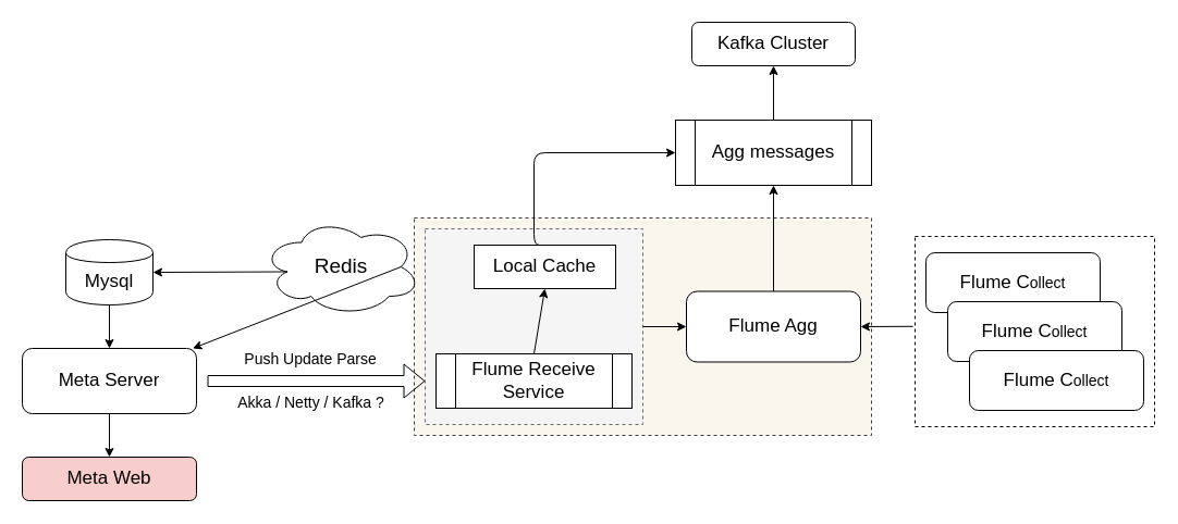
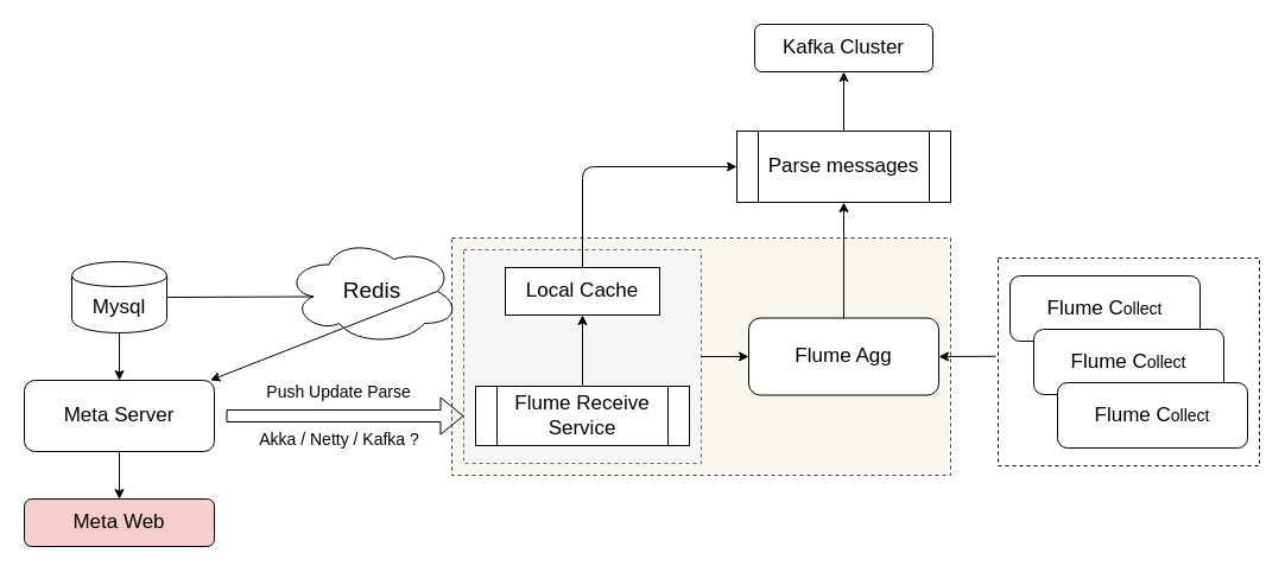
  <mxCell id="0" />
  <mxCell id="1" parent="0" />
  <mxCell id="2" value="" style="rounded=0;whiteSpace=wrap;html=1;fillColor=#f9f7ed;dashed=1;strokeColor=#36393d;" vertex="1" parent="1"><mxGeometry x="380" y="200" width="420" height="200" as="geometry" /></mxCell>
  <mxCell id="3" value="" style="rounded=0;whiteSpace=wrap;html=1;fillColor=#f5f5f5;dashed=1;strokeColor=#666666;fontColor=#333333;" vertex="1" parent="1"><mxGeometry x="390" y="210" width="200" height="180" as="geometry" /></mxCell>
  <mxCell id="4" value="&lt;font style=&quot;font-size: 17px&quot;&gt;Meta Server&lt;/font&gt;" style="rounded=1;whiteSpace=wrap;html=1;" vertex="1" parent="1"><mxGeometry x="20" y="320" width="160" height="60" as="geometry" /></mxCell>
  <mxCell id="5" value="&lt;font style=&quot;font-size: 17px&quot;&gt;Mysql&lt;/font&gt;" style="shape=cylinder;whiteSpace=wrap;html=1;boundedLbl=1;backgroundOutline=1;" vertex="1" parent="1"><mxGeometry x="60" y="220" width="80" height="60" as="geometry" /></mxCell>
  <mxCell id="6" value="" style="endArrow=classic;html=1;entryX=0.5;entryY=0;entryDx=0;entryDy=0;" edge="1" parent="1" source="5" target="4"><mxGeometry width="50" height="50" relative="1" as="geometry"><mxPoint x="230" y="450" as="sourcePoint" /><mxPoint x="280" y="400" as="targetPoint" /></mxGeometry></mxCell>
  <mxCell id="7" value="&lt;font style=&quot;font-size: 19px&quot;&gt;Redis&lt;/font&gt;" style="ellipse;shape=cloud;whiteSpace=wrap;html=1;" vertex="1" parent="1"><mxGeometry x="240" y="200" width="146" height="90" as="geometry" /></mxCell>
  <mxCell id="8" value="&lt;font style=&quot;font-size: 17px&quot;&gt;Flume Receive Service&lt;/font&gt;" style="shape=process;whiteSpace=wrap;html=1;backgroundOutline=1;" vertex="1" parent="1"><mxGeometry x="400" y="325" width="180" height="50" as="geometry" /></mxCell>
  <mxCell id="9" value="" style="shape=flexArrow;endArrow=classic;html=1;" edge="1" parent="1"><mxGeometry width="50" height="50" relative="1" as="geometry"><mxPoint x="190" y="350" as="sourcePoint" /><mxPoint x="390" y="350" as="targetPoint" /></mxGeometry></mxCell>
- <mxCell id="10" value="" style="endArrow=classic;html=1;entryX=1;entryY=0.5;entryDx=0;entryDy=0;exitX=0.16;exitY=0.55;exitDx=0;exitDy=0;exitPerimeter=0;" edge="1" parent="1" source="7" target="5"><mxGeometry width="50" height="50" relative="1" as="geometry"><mxPoint x="230" y="340" as="sourcePoint" /><mxPoint x="280" y="290" as="targetPoint" /></mxGeometry></mxCell>
+ <mxCell id="10" value="" style="endArrow=none;html=1;entryX=1;entryY=0.5;entryDx=0;entryDy=0;exitX=0.16;exitY=0.55;exitDx=0;exitDy=0;exitPerimeter=0;" edge="1" parent="1" source="7" target="5"><mxGeometry width="50" height="50" relative="1" as="geometry"><mxPoint x="230" y="340" as="sourcePoint" /><mxPoint x="280" y="290" as="targetPoint" /></mxGeometry></mxCell>
  <mxCell id="11" value="&lt;font style=&quot;font-size: 14px&quot;&gt;Push Update Parse&lt;/font&gt;" style="text;html=1;strokeColor=none;fillColor=none;align=center;verticalAlign=middle;whiteSpace=wrap;rounded=0;" vertex="1" parent="1"><mxGeometry x="200" y="320" width="170" height="20" as="geometry" /></mxCell>
- <mxCell id="12" value="&lt;font style=&quot;font-size: 17px&quot;&gt;Local Cache&lt;/font&gt;" style="rounded=0;whiteSpace=wrap;html=1;" vertex="1" parent="1"><mxGeometry x="435" y="225" width="130" height="40" as="geometry" /></mxCell>
+ <mxCell id="12" value="&lt;font style=&quot;font-size: 17px&quot;&gt;Local Cache&lt;/font&gt;" style="rounded=0;whiteSpace=wrap;html=1;" vertex="1" parent="1"><mxGeometry x="425" y="225" width="130" height="40" as="geometry" /></mxCell>
  <mxCell id="13" value="" style="endArrow=classic;html=1;exitX=0.5;exitY=0;exitDx=0;exitDy=0;entryX=0.5;entryY=1;entryDx=0;entryDy=0;" edge="1" parent="1" source="8" target="12"><mxGeometry width="50" height="50" relative="1" as="geometry"><mxPoint x="540" y="330" as="sourcePoint" /><mxPoint x="590" y="280" as="targetPoint" /></mxGeometry></mxCell>
  <mxCell id="14" value="" style="endArrow=classic;html=1;exitX=0.875;exitY=0.5;exitDx=0;exitDy=0;exitPerimeter=0;" edge="1" parent="1" source="7" target="4"><mxGeometry width="50" height="50" relative="1" as="geometry"><mxPoint x="400" y="330" as="sourcePoint" /><mxPoint x="450" y="280" as="targetPoint" /></mxGeometry></mxCell>
  <mxCell id="15" value="&lt;font style=&quot;font-size: 14px&quot;&gt;Akka / Netty / Kafka ?&lt;/font&gt;" style="text;html=1;strokeColor=none;fillColor=none;align=center;verticalAlign=middle;whiteSpace=wrap;rounded=0;dashed=1;" vertex="1" parent="1"><mxGeometry x="207.5" y="360" width="155" height="20" as="geometry" /></mxCell>
  <mxCell id="16" value="&lt;font style=&quot;font-size: 17px&quot;&gt;Meta Web&lt;/font&gt;" style="rounded=1;whiteSpace=wrap;html=1;fillColor=#f8cecc;" vertex="1" parent="1"><mxGeometry x="20" y="420" width="160" height="40" as="geometry" /></mxCell>
  <mxCell id="17" value="" style="endArrow=classic;html=1;exitX=0.5;exitY=1;exitDx=0;exitDy=0;entryX=0.5;entryY=0;entryDx=0;entryDy=0;" edge="1" parent="1" source="4" target="16"><mxGeometry width="50" height="50" relative="1" as="geometry"><mxPoint x="230" y="450" as="sourcePoint" /><mxPoint x="280" y="400" as="targetPoint" /></mxGeometry></mxCell>
  <mxCell id="18" value="&lt;font style=&quot;font-size: 17px&quot;&gt;Flume Agg&lt;/font&gt;" style="rounded=1;whiteSpace=wrap;html=1;" vertex="1" parent="1"><mxGeometry x="630" y="267.5" width="160" height="65" as="geometry" /></mxCell>
  <mxCell id="19" value="" style="endArrow=classic;html=1;exitX=1;exitY=0.5;exitDx=0;exitDy=0;entryX=0;entryY=0.5;entryDx=0;entryDy=0;" edge="1" parent="1" source="3" target="18"><mxGeometry width="50" height="50" relative="1" as="geometry"><mxPoint x="680" y="410" as="sourcePoint" /><mxPoint x="730" y="360" as="targetPoint" /></mxGeometry></mxCell>
  <mxCell id="20" value="" style="group" vertex="1" connectable="0" parent="1"><mxGeometry x="850" y="232" width="210" height="160" as="geometry" /></mxCell>
  <mxCell id="21" value="" style="group" vertex="1" connectable="0" parent="20"><mxGeometry width="210" height="160" as="geometry" /></mxCell>
  <mxCell id="22" value="&lt;font style=&quot;font-size: 17px&quot;&gt;Flume C&lt;/font&gt;&lt;span style=&quot;font-family: &amp;#34;microsoft yahei&amp;#34; , &amp;#34;arial&amp;#34; , &amp;#34;helvetica&amp;#34; , sans-serif ; font-size: 14px ; text-align: left ; background-color: rgb(255 , 255 , 255)&quot;&gt;ollect&lt;/span&gt;" style="rounded=1;whiteSpace=wrap;html=1;" vertex="1" parent="21"><mxGeometry width="160" height="55" as="geometry" /></mxCell>
  <mxCell id="23" value="&lt;font style=&quot;font-size: 17px&quot;&gt;Flume C&lt;/font&gt;&lt;span style=&quot;font-family: &amp;#34;microsoft yahei&amp;#34; , &amp;#34;arial&amp;#34; , &amp;#34;helvetica&amp;#34; , sans-serif ; font-size: 14px ; text-align: left ; background-color: rgb(255 , 255 , 255)&quot;&gt;ollect&lt;/span&gt;" style="rounded=1;whiteSpace=wrap;html=1;" vertex="1" parent="21"><mxGeometry x="20" y="45" width="160" height="55" as="geometry" /></mxCell>
  <mxCell id="24" value="&lt;font style=&quot;font-size: 17px&quot;&gt;Flume C&lt;/font&gt;&lt;span style=&quot;font-family: &amp;#34;microsoft yahei&amp;#34; , &amp;#34;arial&amp;#34; , &amp;#34;helvetica&amp;#34; , sans-serif ; font-size: 14px ; text-align: left ; background-color: rgb(255 , 255 , 255)&quot;&gt;ollect&lt;/span&gt;" style="rounded=1;whiteSpace=wrap;html=1;" vertex="1" parent="21"><mxGeometry x="40" y="90" width="160" height="55" as="geometry" /></mxCell>
  <mxCell id="25" value="" style="rounded=0;whiteSpace=wrap;html=1;dashed=1;fillColor=none;" vertex="1" parent="21"><mxGeometry x="-10" y="-15" width="220" height="175" as="geometry" /></mxCell>
  <mxCell id="26" value="" style="endArrow=classic;html=1;exitX=-0.009;exitY=0.473;exitDx=0;exitDy=0;exitPerimeter=0;entryX=1;entryY=0.5;entryDx=0;entryDy=0;" edge="1" parent="1" source="25" target="18"><mxGeometry width="50" height="50" relative="1" as="geometry"><mxPoint x="710" y="430" as="sourcePoint" /><mxPoint x="760" y="380" as="targetPoint" /></mxGeometry></mxCell>
- <mxCell id="27" value="&lt;span style=&quot;font-family: &amp;#34;microsoft yahei&amp;#34; , &amp;#34;arial&amp;#34; , &amp;#34;helvetica&amp;#34; , sans-serif ; text-align: left ; white-space: normal ; background-color: rgb(255 , 255 , 255)&quot;&gt;&lt;font style=&quot;font-size: 17px&quot;&gt;Agg messages&lt;/font&gt;&lt;/span&gt;" style="shape=process;whiteSpace=wrap;html=1;backgroundOutline=1;fillColor=none;" vertex="1" parent="1"><mxGeometry x="620" y="110" width="180" height="60" as="geometry" /></mxCell>
+ <mxCell id="27" value="&lt;span style=&quot;font-family: &amp;#34;microsoft yahei&amp;#34; , &amp;#34;arial&amp;#34; , &amp;#34;helvetica&amp;#34; , sans-serif ; text-align: left ; white-space: normal ; background-color: rgb(255 , 255 , 255)&quot;&gt;&lt;font style=&quot;font-size: 17px&quot;&gt;Parse messages&lt;/font&gt;&lt;/span&gt;" style="shape=process;whiteSpace=wrap;html=1;backgroundOutline=1;fillColor=none;" vertex="1" parent="1"><mxGeometry x="620" y="110" width="180" height="60" as="geometry" /></mxCell>
  <mxCell id="28" value="" style="endArrow=classic;html=1;entryX=0.5;entryY=1;entryDx=0;entryDy=0;" edge="1" parent="1" source="18" target="27"><mxGeometry width="50" height="50" relative="1" as="geometry"><mxPoint x="710" y="266" as="sourcePoint" /><mxPoint x="780" y="220" as="targetPoint" /></mxGeometry></mxCell>
  <mxCell id="29" value="" style="edgeStyle=segmentEdgeStyle;endArrow=classic;html=1;exitX=0.5;exitY=0;exitDx=0;exitDy=0;entryX=0;entryY=0.5;entryDx=0;entryDy=0;" edge="1" parent="1" source="12" target="27"><mxGeometry width="50" height="50" relative="1" as="geometry"><mxPoint x="510" y="120" as="sourcePoint" /><mxPoint x="560" y="70" as="targetPoint" /><Array as="points"><mxPoint x="490" y="140" /></Array></mxGeometry></mxCell>
  <mxCell id="30" value="&lt;font style=&quot;font-size: 17px&quot;&gt;Kafka Cluster&lt;/font&gt;" style="rounded=1;whiteSpace=wrap;html=1;fillColor=none;" vertex="1" parent="1"><mxGeometry x="635" y="20" width="150" height="40" as="geometry" /></mxCell>
  <mxCell id="31" value="" style="endArrow=classic;html=1;exitX=0.5;exitY=0;exitDx=0;exitDy=0;" edge="1" parent="1" source="27" target="30"><mxGeometry width="50" height="50" relative="1" as="geometry"><mxPoint x="860" y="110" as="sourcePoint" /><mxPoint x="910" y="60" as="targetPoint" /></mxGeometry></mxCell>
